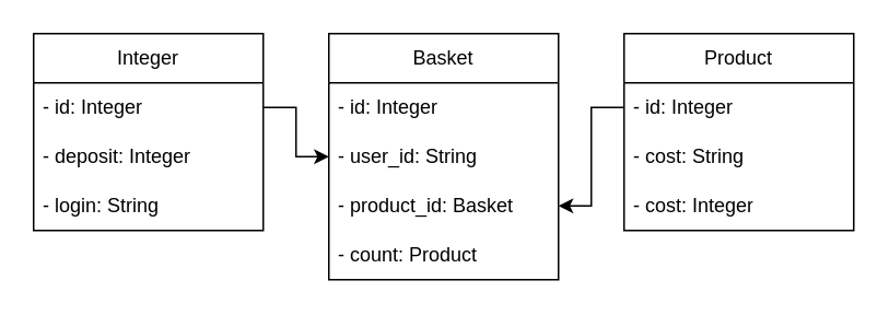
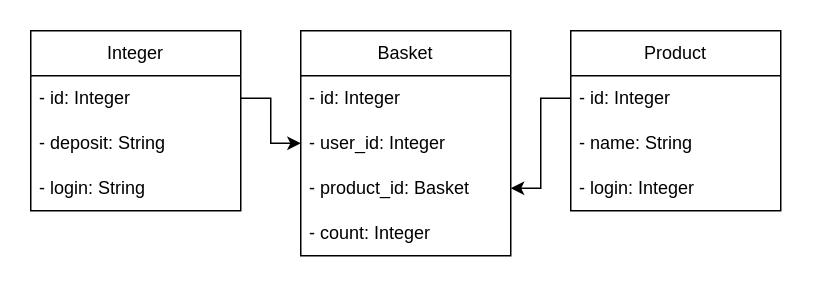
  <mxCell id="0" />
  <mxCell id="1" parent="0" />
  <mxCell id="2" value="Product" style="swimlane;fontStyle=0;childLayout=stackLayout;horizontal=1;startSize=30;horizontalStack=0;resizeParent=1;resizeParentMax=0;resizeLast=0;collapsible=1;marginBottom=0;whiteSpace=wrap;html=1;" vertex="1" parent="1"><mxGeometry x="380" y="20" width="140" height="120" as="geometry" /></mxCell>
  <mxCell id="3" value="- id: Integer&lt;span style=&quot;white-space: pre;&quot;&gt;&#09;&lt;/span&gt;" style="text;strokeColor=none;fillColor=none;align=left;verticalAlign=middle;spacingLeft=4;spacingRight=4;overflow=hidden;points=[[0,0.5],[1,0.5]];portConstraint=eastwest;rotatable=0;whiteSpace=wrap;html=1;" vertex="1" parent="2"><mxGeometry y="30" width="140" height="30" as="geometry" /></mxCell>
- <mxCell id="4" value="- cost: String" style="text;strokeColor=none;fillColor=none;align=left;verticalAlign=middle;spacingLeft=4;spacingRight=4;overflow=hidden;points=[[0,0.5],[1,0.5]];portConstraint=eastwest;rotatable=0;whiteSpace=wrap;html=1;" vertex="1" parent="2"><mxGeometry y="60" width="140" height="30" as="geometry" /></mxCell>
- <mxCell id="5" value="- cost: Integer" style="text;strokeColor=none;fillColor=none;align=left;verticalAlign=middle;spacingLeft=4;spacingRight=4;overflow=hidden;points=[[0,0.5],[1,0.5]];portConstraint=eastwest;rotatable=0;whiteSpace=wrap;html=1;" vertex="1" parent="2"><mxGeometry y="90" width="140" height="30" as="geometry" /></mxCell>
+ <mxCell id="4" value="- name: String" style="text;strokeColor=none;fillColor=none;align=left;verticalAlign=middle;spacingLeft=4;spacingRight=4;overflow=hidden;points=[[0,0.5],[1,0.5]];portConstraint=eastwest;rotatable=0;whiteSpace=wrap;html=1;" vertex="1" parent="2"><mxGeometry y="60" width="140" height="30" as="geometry" /></mxCell>
+ <mxCell id="5" value="- login: Integer" style="text;strokeColor=none;fillColor=none;align=left;verticalAlign=middle;spacingLeft=4;spacingRight=4;overflow=hidden;points=[[0,0.5],[1,0.5]];portConstraint=eastwest;rotatable=0;whiteSpace=wrap;html=1;" vertex="1" parent="2"><mxGeometry y="90" width="140" height="30" as="geometry" /></mxCell>
  <mxCell id="6" value="Integer" style="swimlane;fontStyle=0;childLayout=stackLayout;horizontal=1;startSize=30;horizontalStack=0;resizeParent=1;resizeParentMax=0;resizeLast=0;collapsible=1;marginBottom=0;whiteSpace=wrap;html=1;" vertex="1" parent="1"><mxGeometry x="20" y="20" width="140" height="120" as="geometry" /></mxCell>
  <mxCell id="7" value="&lt;div&gt;- id: Integer&lt;/div&gt;" style="text;strokeColor=none;fillColor=none;align=left;verticalAlign=middle;spacingLeft=4;spacingRight=4;overflow=hidden;points=[[0,0.5],[1,0.5]];portConstraint=eastwest;rotatable=0;whiteSpace=wrap;html=1;" vertex="1" parent="6"><mxGeometry y="30" width="140" height="30" as="geometry" /></mxCell>
- <mxCell id="8" value="&lt;div&gt;- deposit: Integer&lt;/div&gt;" style="text;strokeColor=none;fillColor=none;align=left;verticalAlign=middle;spacingLeft=4;spacingRight=4;overflow=hidden;points=[[0,0.5],[1,0.5]];portConstraint=eastwest;rotatable=0;whiteSpace=wrap;html=1;" vertex="1" parent="6"><mxGeometry y="60" width="140" height="30" as="geometry" /></mxCell>
+ <mxCell id="8" value="&lt;div&gt;- deposit: String&lt;/div&gt;" style="text;strokeColor=none;fillColor=none;align=left;verticalAlign=middle;spacingLeft=4;spacingRight=4;overflow=hidden;points=[[0,0.5],[1,0.5]];portConstraint=eastwest;rotatable=0;whiteSpace=wrap;html=1;" vertex="1" parent="6"><mxGeometry y="60" width="140" height="30" as="geometry" /></mxCell>
  <mxCell id="9" value="&lt;div&gt;- login: String&lt;/div&gt;" style="text;strokeColor=none;fillColor=none;align=left;verticalAlign=middle;spacingLeft=4;spacingRight=4;overflow=hidden;points=[[0,0.5],[1,0.5]];portConstraint=eastwest;rotatable=0;whiteSpace=wrap;html=1;" vertex="1" parent="6"><mxGeometry y="90" width="140" height="30" as="geometry" /></mxCell>
  <mxCell id="10" value="Basket" style="swimlane;fontStyle=0;childLayout=stackLayout;horizontal=1;startSize=30;horizontalStack=0;resizeParent=1;resizeParentMax=0;resizeLast=0;collapsible=1;marginBottom=0;whiteSpace=wrap;html=1;" vertex="1" parent="1"><mxGeometry x="200" y="20" width="140" height="150" as="geometry" /></mxCell>
  <mxCell id="11" value="- id: Integer" style="text;strokeColor=none;fillColor=none;align=left;verticalAlign=middle;spacingLeft=4;spacingRight=4;overflow=hidden;points=[[0,0.5],[1,0.5]];portConstraint=eastwest;rotatable=0;whiteSpace=wrap;html=1;" vertex="1" parent="10"><mxGeometry y="30" width="140" height="30" as="geometry" /></mxCell>
- <mxCell id="12" value="&lt;div&gt;- user_id: String&lt;/div&gt;" style="text;strokeColor=none;fillColor=none;align=left;verticalAlign=middle;spacingLeft=4;spacingRight=4;overflow=hidden;points=[[0,0.5],[1,0.5]];portConstraint=eastwest;rotatable=0;whiteSpace=wrap;html=1;" vertex="1" parent="10"><mxGeometry y="60" width="140" height="30" as="geometry" /></mxCell>
+ <mxCell id="12" value="&lt;div&gt;- user_id: Integer&lt;/div&gt;" style="text;strokeColor=none;fillColor=none;align=left;verticalAlign=middle;spacingLeft=4;spacingRight=4;overflow=hidden;points=[[0,0.5],[1,0.5]];portConstraint=eastwest;rotatable=0;whiteSpace=wrap;html=1;" vertex="1" parent="10"><mxGeometry y="60" width="140" height="30" as="geometry" /></mxCell>
  <mxCell id="13" value="&lt;div&gt;- product_id: Basket&lt;/div&gt;" style="text;strokeColor=none;fillColor=none;align=left;verticalAlign=middle;spacingLeft=4;spacingRight=4;overflow=hidden;points=[[0,0.5],[1,0.5]];portConstraint=eastwest;rotatable=0;whiteSpace=wrap;html=1;" vertex="1" parent="10"><mxGeometry y="90" width="140" height="30" as="geometry" /></mxCell>
- <mxCell id="14" value="- count: Product" style="text;strokeColor=none;fillColor=none;align=left;verticalAlign=middle;spacingLeft=4;spacingRight=4;overflow=hidden;points=[[0,0.5],[1,0.5]];portConstraint=eastwest;rotatable=0;whiteSpace=wrap;html=1;" vertex="1" parent="10"><mxGeometry y="120" width="140" height="30" as="geometry" /></mxCell>
+ <mxCell id="14" value="- count: Integer" style="text;strokeColor=none;fillColor=none;align=left;verticalAlign=middle;spacingLeft=4;spacingRight=4;overflow=hidden;points=[[0,0.5],[1,0.5]];portConstraint=eastwest;rotatable=0;whiteSpace=wrap;html=1;" vertex="1" parent="10"><mxGeometry y="120" width="140" height="30" as="geometry" /></mxCell>
  <mxCell id="15" style="edgeStyle=orthogonalEdgeStyle;rounded=0;orthogonalLoop=1;jettySize=auto;html=1;exitX=1;exitY=0.5;exitDx=0;exitDy=0;" edge="1" parent="1" source="7" target="12"><mxGeometry relative="1" as="geometry" /></mxCell>
  <mxCell id="16" style="edgeStyle=orthogonalEdgeStyle;rounded=0;orthogonalLoop=1;jettySize=auto;html=1;exitX=0;exitY=0.5;exitDx=0;exitDy=0;entryX=1;entryY=0.5;entryDx=0;entryDy=0;" edge="1" parent="1" source="3" target="13"><mxGeometry relative="1" as="geometry" /></mxCell>
